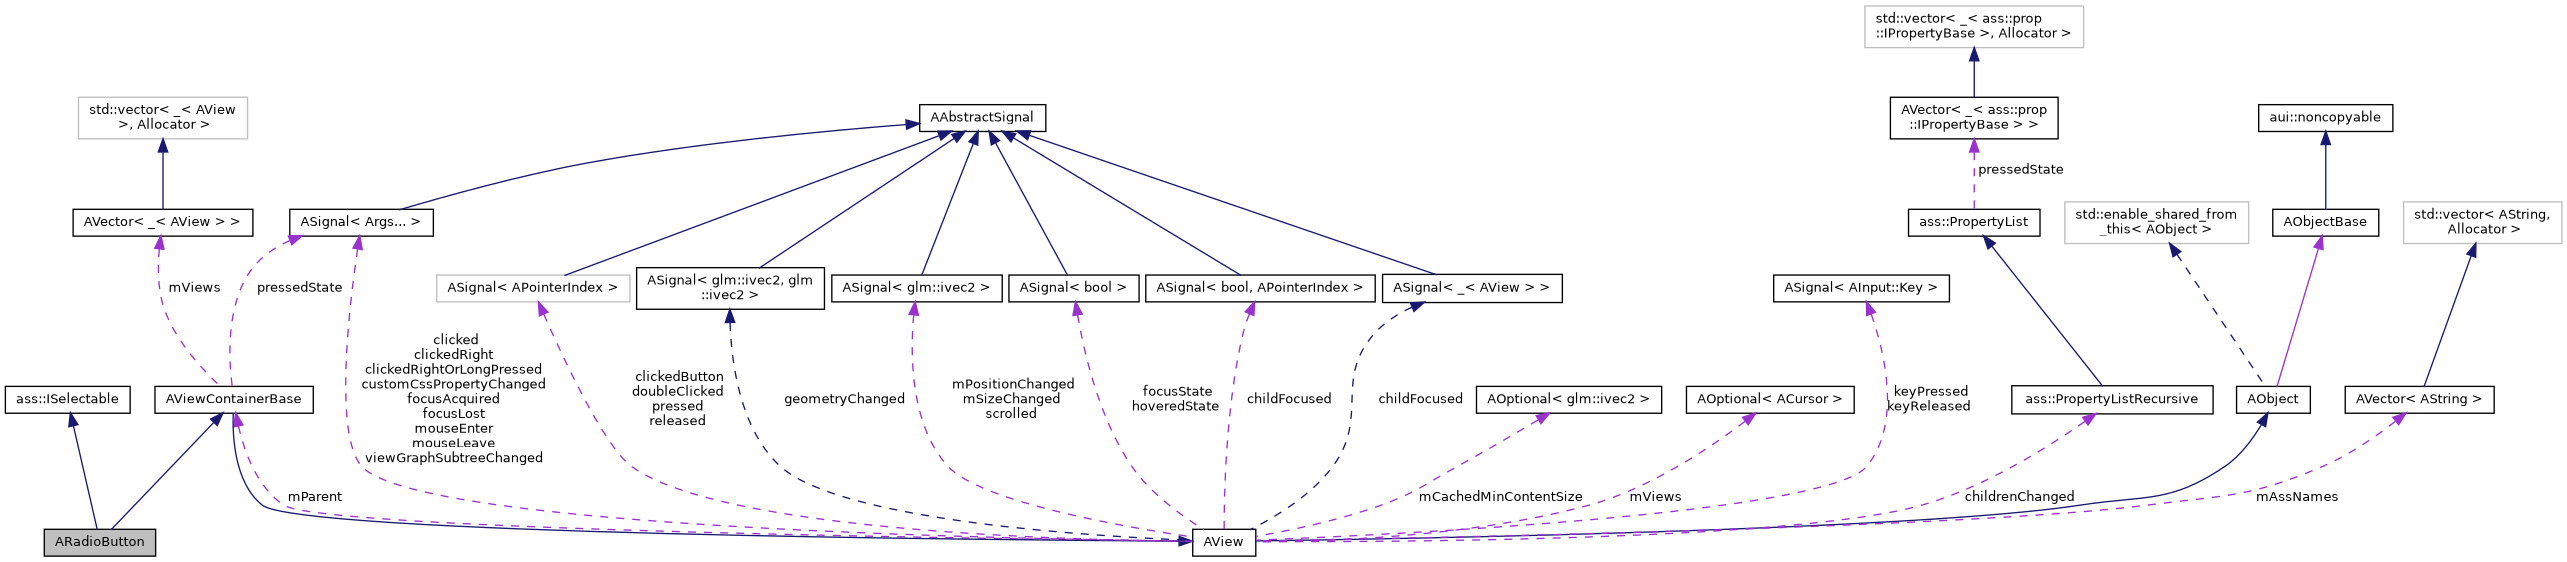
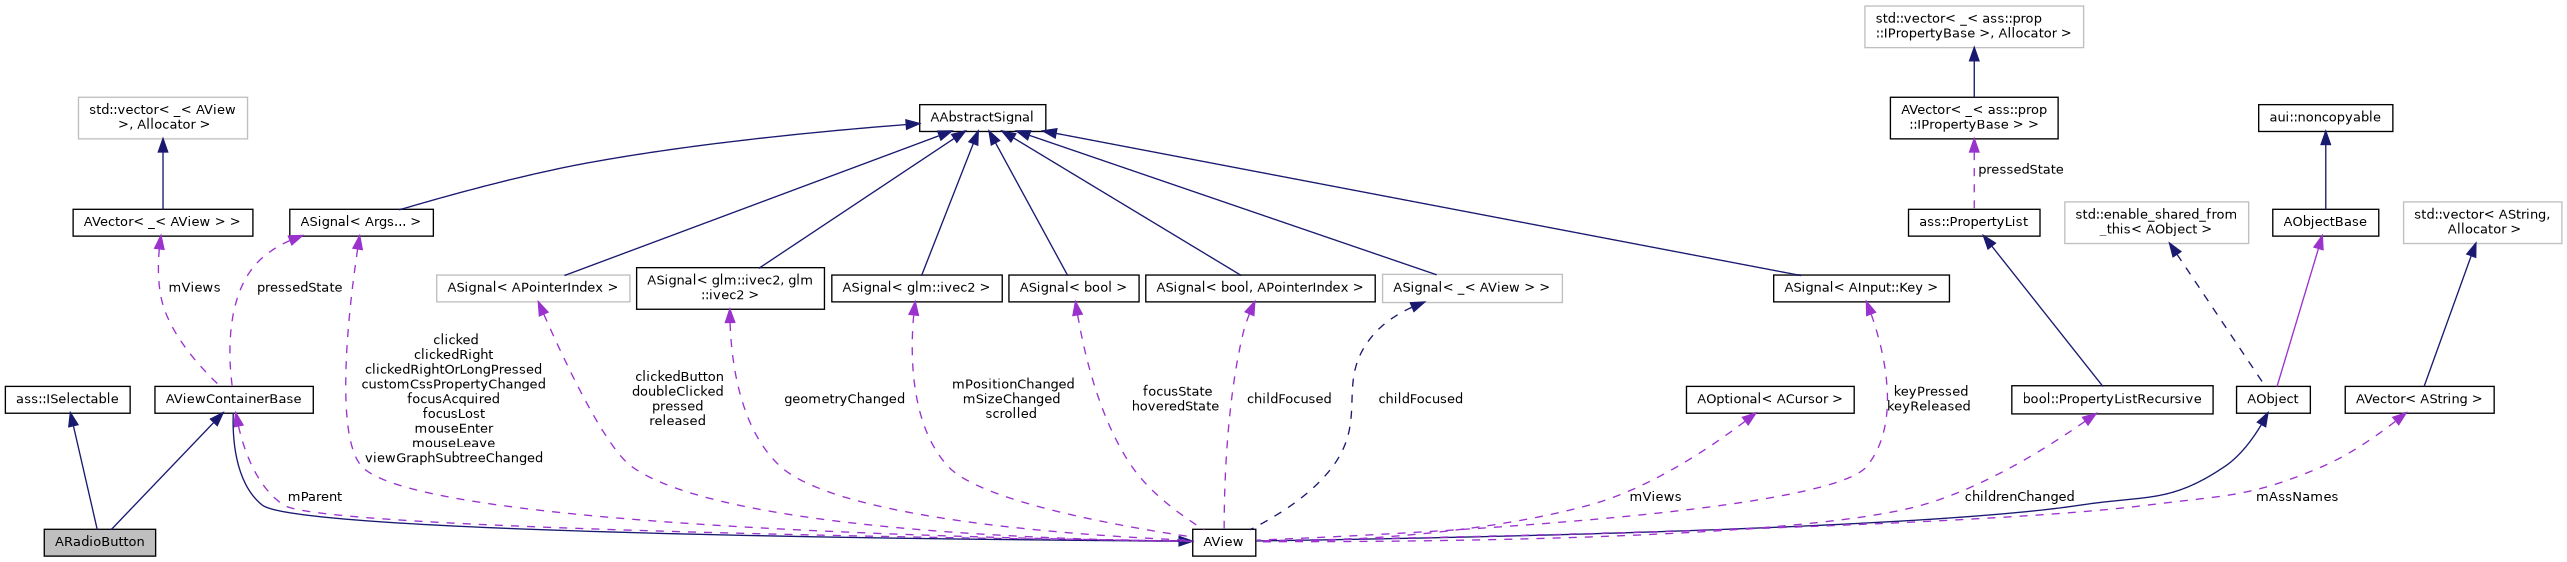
  digraph {
    rankdir=TB
    node [color=black fillcolor=white fontname=Helvetica fontsize=10 shape=record style=filled]
    edge [color=midnightblue dir=back fontname=Helvetica fontsize=10 labelfontname=Helvetica labelfontsize=10 style=solid]
    n1 [fillcolor=grey75 fontcolor=black height=0.2 label=ARadioButton width=0.4]
    n2 [height=0.2 label=AViewContainerBase width=0.4]
    n3 [height=0.2 label=AView width=0.4]
    n4 [height=0.2 label=AObject width=0.4]
    n5 [height=0.2 label=AObjectBase width=0.4]
    n6 [height=0.2 label="aui::noncopyable" width=0.4]
    n7 [color=grey75 height=0.2 label="std::enable_shared_from\l_this\< AObject \>" width=0.4]
    n8 [height=0.2 label="AVector\< AString \>" width=0.4]
    n9 [color=grey75 height=0.2 label="std::vector\< AString,\l Allocator \>" width=0.4]
    n10 [height=0.2 label="ASignal\< Args... \>" width=0.4]
    n11 [height=0.2 label=AAbstractSignal width=0.4]
-   n12 [height=0.2 label="ASignal\< _\< AView \> \>" width=0.4]
+   n12 [color=grey75 height=0.2 label="ASignal\< _\< AView \> \>" width=0.4]
    n13 [height=0.2 label="ASignal\< AInput::Key \>" width=0.4]
    n14 [color=grey75 height=0.2 label="ASignal\< APointerIndex \>" width=0.4]
    n15 [height=0.2 label="ASignal\< glm::ivec2, glm\l::ivec2 \>" width=0.4]
    n16 [height=0.2 label="ASignal\< glm::ivec2 \>" width=0.4]
    n17 [height=0.2 label="ASignal\< bool \>" width=0.4]
    n18 [height=0.2 label="ASignal\< bool, APointerIndex \>" width=0.4]
-   n19 [height=0.2 label="ass::PropertyListRecursive" width=0.4]
+   n19 [height=0.2 label="bool::PropertyListRecursive" width=0.4]
    n20 [height=0.2 label="ass::PropertyList" width=0.4]
    n21 [height=0.2 label="AVector\< _\< ass::prop\l::IPropertyBase \> \>" width=0.4]
    n22 [color=grey75 height=0.2 label="std::vector\< _\< ass::prop\l::IPropertyBase \>, Allocator \>" width=0.4]
-   n23 [height=0.2 label="AOptional\< glm::ivec2 \>" width=0.4]
    n24 [height=0.2 label="AOptional\< ACursor \>" width=0.4]
    n25 [height=0.2 label="AVector\< _\< AView \> \>" width=0.4]
    n26 [color=grey75 height=0.2 label="std::vector\< _\< AView\l \>, Allocator \>" width=0.4]
    n27 [height=0.2 label="ass::ISelectable" width=0.4]
    n2 -> n1
    n2 -> n3 [color=darkorchid3 label=" mParent" style=dashed]
    n3 -> n2
    n4 -> n3
    n5 -> n4 [color=darkorchid3]
    n6 -> n5
    n7 -> n4 [style=dashed]
    n8 -> n3 [color=darkorchid3 label=" mAssNames" style=dashed]
    n9 -> n8
    n10 -> n2 [color=darkorchid3 label=" pressedState" style=dashed]
    n10 -> n3 [color=darkorchid3 label=" clicked\nclickedRight\nclickedRightOrLongPressed\ncustomCssPropertyChanged\nfocusAcquired\nfocusLost\nmouseEnter\nmouseLeave\nviewGraphSubtreeChanged" style=dashed]
    n11 -> n10
    n11 -> n12
+   n11 -> n13
    n11 -> n14
    n11 -> n15
    n11 -> n16
    n11 -> n17
    n11 -> n18
    n12 -> n3 [label=" childFocused" style=dashed]
    n13 -> n3 [color=darkorchid3 label=" keyPressed\nkeyReleased" style=dashed]
    n14 -> n3 [color=darkorchid3 label=" clickedButton\ndoubleClicked\npressed\nreleased" style=dashed]
-   n15 -> n3 [label=" geometryChanged" style=dashed]
+   n15 -> n3 [color=darkorchid3 label=" geometryChanged" style=dashed]
    n16 -> n3 [color=darkorchid3 label=" mPositionChanged\nmSizeChanged\nscrolled" style=dashed]
    n17 -> n3 [color=darkorchid3 label=" focusState\nhoveredState" style=dashed]
    n18 -> n3 [color=darkorchid3 label=" childFocused" style=dashed]
    n19 -> n3 [color=darkorchid3 label=" childrenChanged" style=dashed]
    n20 -> n19
    n21 -> n20 [color=darkorchid3 label=" pressedState" style=dashed]
    n22 -> n21
-   n23 -> n3 [color=darkorchid3 label=" mCachedMinContentSize" style=dashed]
    n24 -> n3 [color=darkorchid3 label=" mViews" style=dashed]
    n25 -> n2 [color=darkorchid3 label=" mViews" style=dashed]
    n26 -> n25
    n27 -> n1
  }
